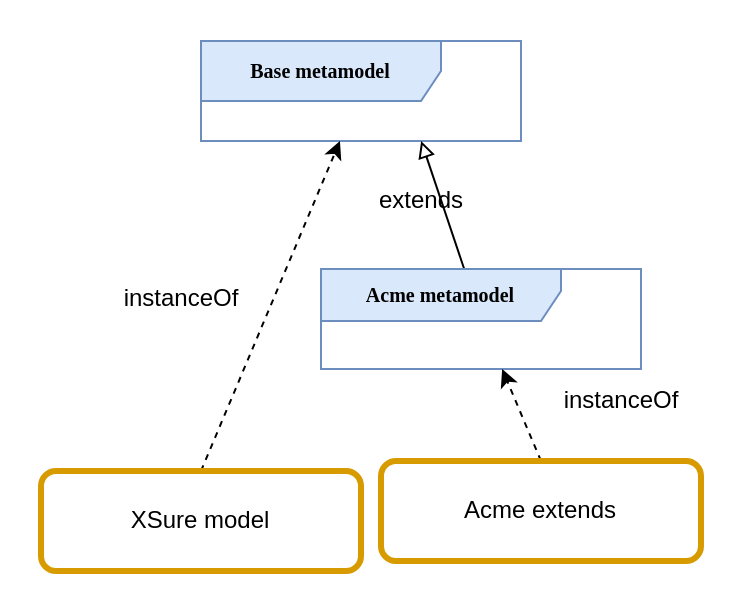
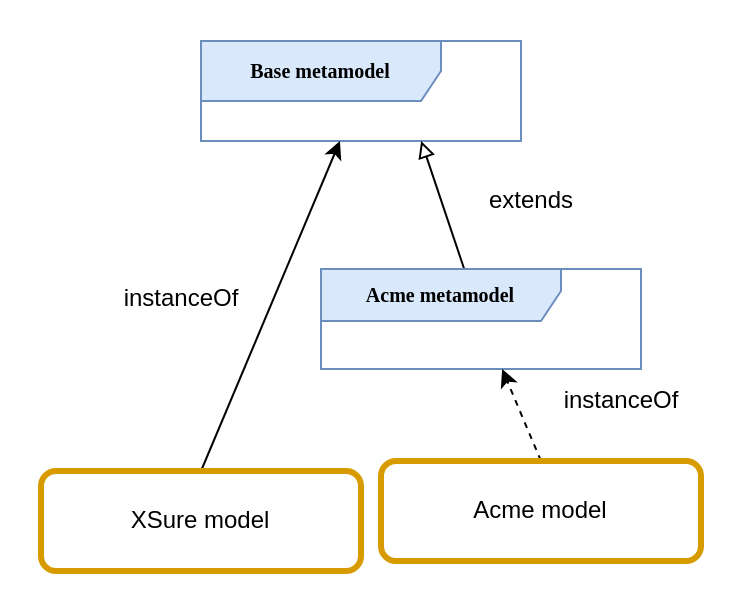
  <mxCell id="0" />
  <mxCell id="1" parent="0" />
  <mxCell id="2" value="&lt;b&gt;Base metamodel&lt;/b&gt;" style="shape=umlFrame;whiteSpace=wrap;html=1;rounded=0;shadow=0;comic=0;labelBackgroundColor=none;strokeWidth=1;fontFamily=Verdana;fontSize=10;align=center;width=120;height=30;fillColor=#dae8fc;strokeColor=#6c8ebf;" parent="1" vertex="1"><mxGeometry x="100" y="20" width="160" height="50" as="geometry" /></mxCell>
- <mxCell id="3" style="rounded=0;orthogonalLoop=1;jettySize=auto;html=1;exitX=0.5;exitY=0;exitDx=0;exitDy=0;dashed=1;" parent="1" source="10" target="2" edge="1"><mxGeometry relative="1" as="geometry"><mxPoint x="98.96" y="211.02" as="sourcePoint" /></mxGeometry></mxCell>
+ <mxCell id="3" style="rounded=0;orthogonalLoop=1;jettySize=auto;html=1;exitX=0.5;exitY=0;exitDx=0;exitDy=0;dashed=0;" parent="1" source="10" target="2" edge="1"><mxGeometry relative="1" as="geometry"><mxPoint x="98.96" y="211.02" as="sourcePoint" /></mxGeometry></mxCell>
  <mxCell id="4" style="edgeStyle=none;rounded=0;orthogonalLoop=1;jettySize=auto;html=1;entryX=0.688;entryY=1;entryDx=0;entryDy=0;entryPerimeter=0;endArrow=block;endFill=0;" parent="1" source="5" target="2" edge="1"><mxGeometry relative="1" as="geometry" /></mxCell>
  <mxCell id="5" value="&lt;b&gt;Acme metamodel&lt;/b&gt;" style="shape=umlFrame;whiteSpace=wrap;html=1;rounded=0;shadow=0;comic=0;labelBackgroundColor=none;strokeWidth=1;fontFamily=Verdana;fontSize=10;align=center;width=120;height=26;fillColor=#dae8fc;strokeColor=#6c8ebf;" parent="1" vertex="1"><mxGeometry x="160" y="134" width="160" height="50" as="geometry" /></mxCell>
  <mxCell id="6" value="instanceOf" style="text;html=1;align=center;verticalAlign=middle;resizable=0;points=[];autosize=1;strokeColor=none;" parent="1" vertex="1"><mxGeometry x="55" y="139" width="70" height="20" as="geometry" /></mxCell>
  <mxCell id="7" style="rounded=0;orthogonalLoop=1;jettySize=auto;html=1;exitX=0.5;exitY=0;exitDx=0;exitDy=0;dashed=1;" parent="1" target="5" edge="1" source="11"><mxGeometry relative="1" as="geometry"><mxPoint x="270" y="267" as="sourcePoint" /><mxPoint x="173.051" y="80" as="targetPoint" /></mxGeometry></mxCell>
  <mxCell id="8" value="instanceOf" style="text;html=1;align=center;verticalAlign=middle;resizable=0;points=[];autosize=1;strokeColor=none;" parent="1" vertex="1"><mxGeometry x="275" y="190" width="70" height="20" as="geometry" /></mxCell>
- <mxCell id="9" value="extends" style="text;html=1;align=center;verticalAlign=middle;resizable=0;points=[];autosize=1;strokeColor=none;" parent="1" vertex="1"><mxGeometry x="180" y="90" width="60" height="20" as="geometry" /></mxCell>
+ <mxCell id="9" value="extends" style="text;html=1;align=center;verticalAlign=middle;resizable=0;points=[];autosize=1;strokeColor=none;" parent="1" vertex="1"><mxGeometry x="235" y="90" width="60" height="20" as="geometry" /></mxCell>
  <mxCell id="10" value="XSure model" style="rounded=1;whiteSpace=wrap;html=1;fillColor=none;strokeColor=#d79b00;strokeWidth=3;" vertex="1" parent="1"><mxGeometry x="20" y="235" width="160" height="50" as="geometry" /></mxCell>
- <mxCell id="11" value="Acme extends" style="rounded=1;whiteSpace=wrap;html=1;fillColor=none;strokeColor=#d79b00;strokeWidth=3;" vertex="1" parent="1"><mxGeometry x="190" y="230" width="160" height="50" as="geometry" /></mxCell>
+ <mxCell id="11" value="Acme model" style="rounded=1;whiteSpace=wrap;html=1;fillColor=none;strokeColor=#d79b00;strokeWidth=3;" vertex="1" parent="1"><mxGeometry x="190" y="230" width="160" height="50" as="geometry" /></mxCell>
